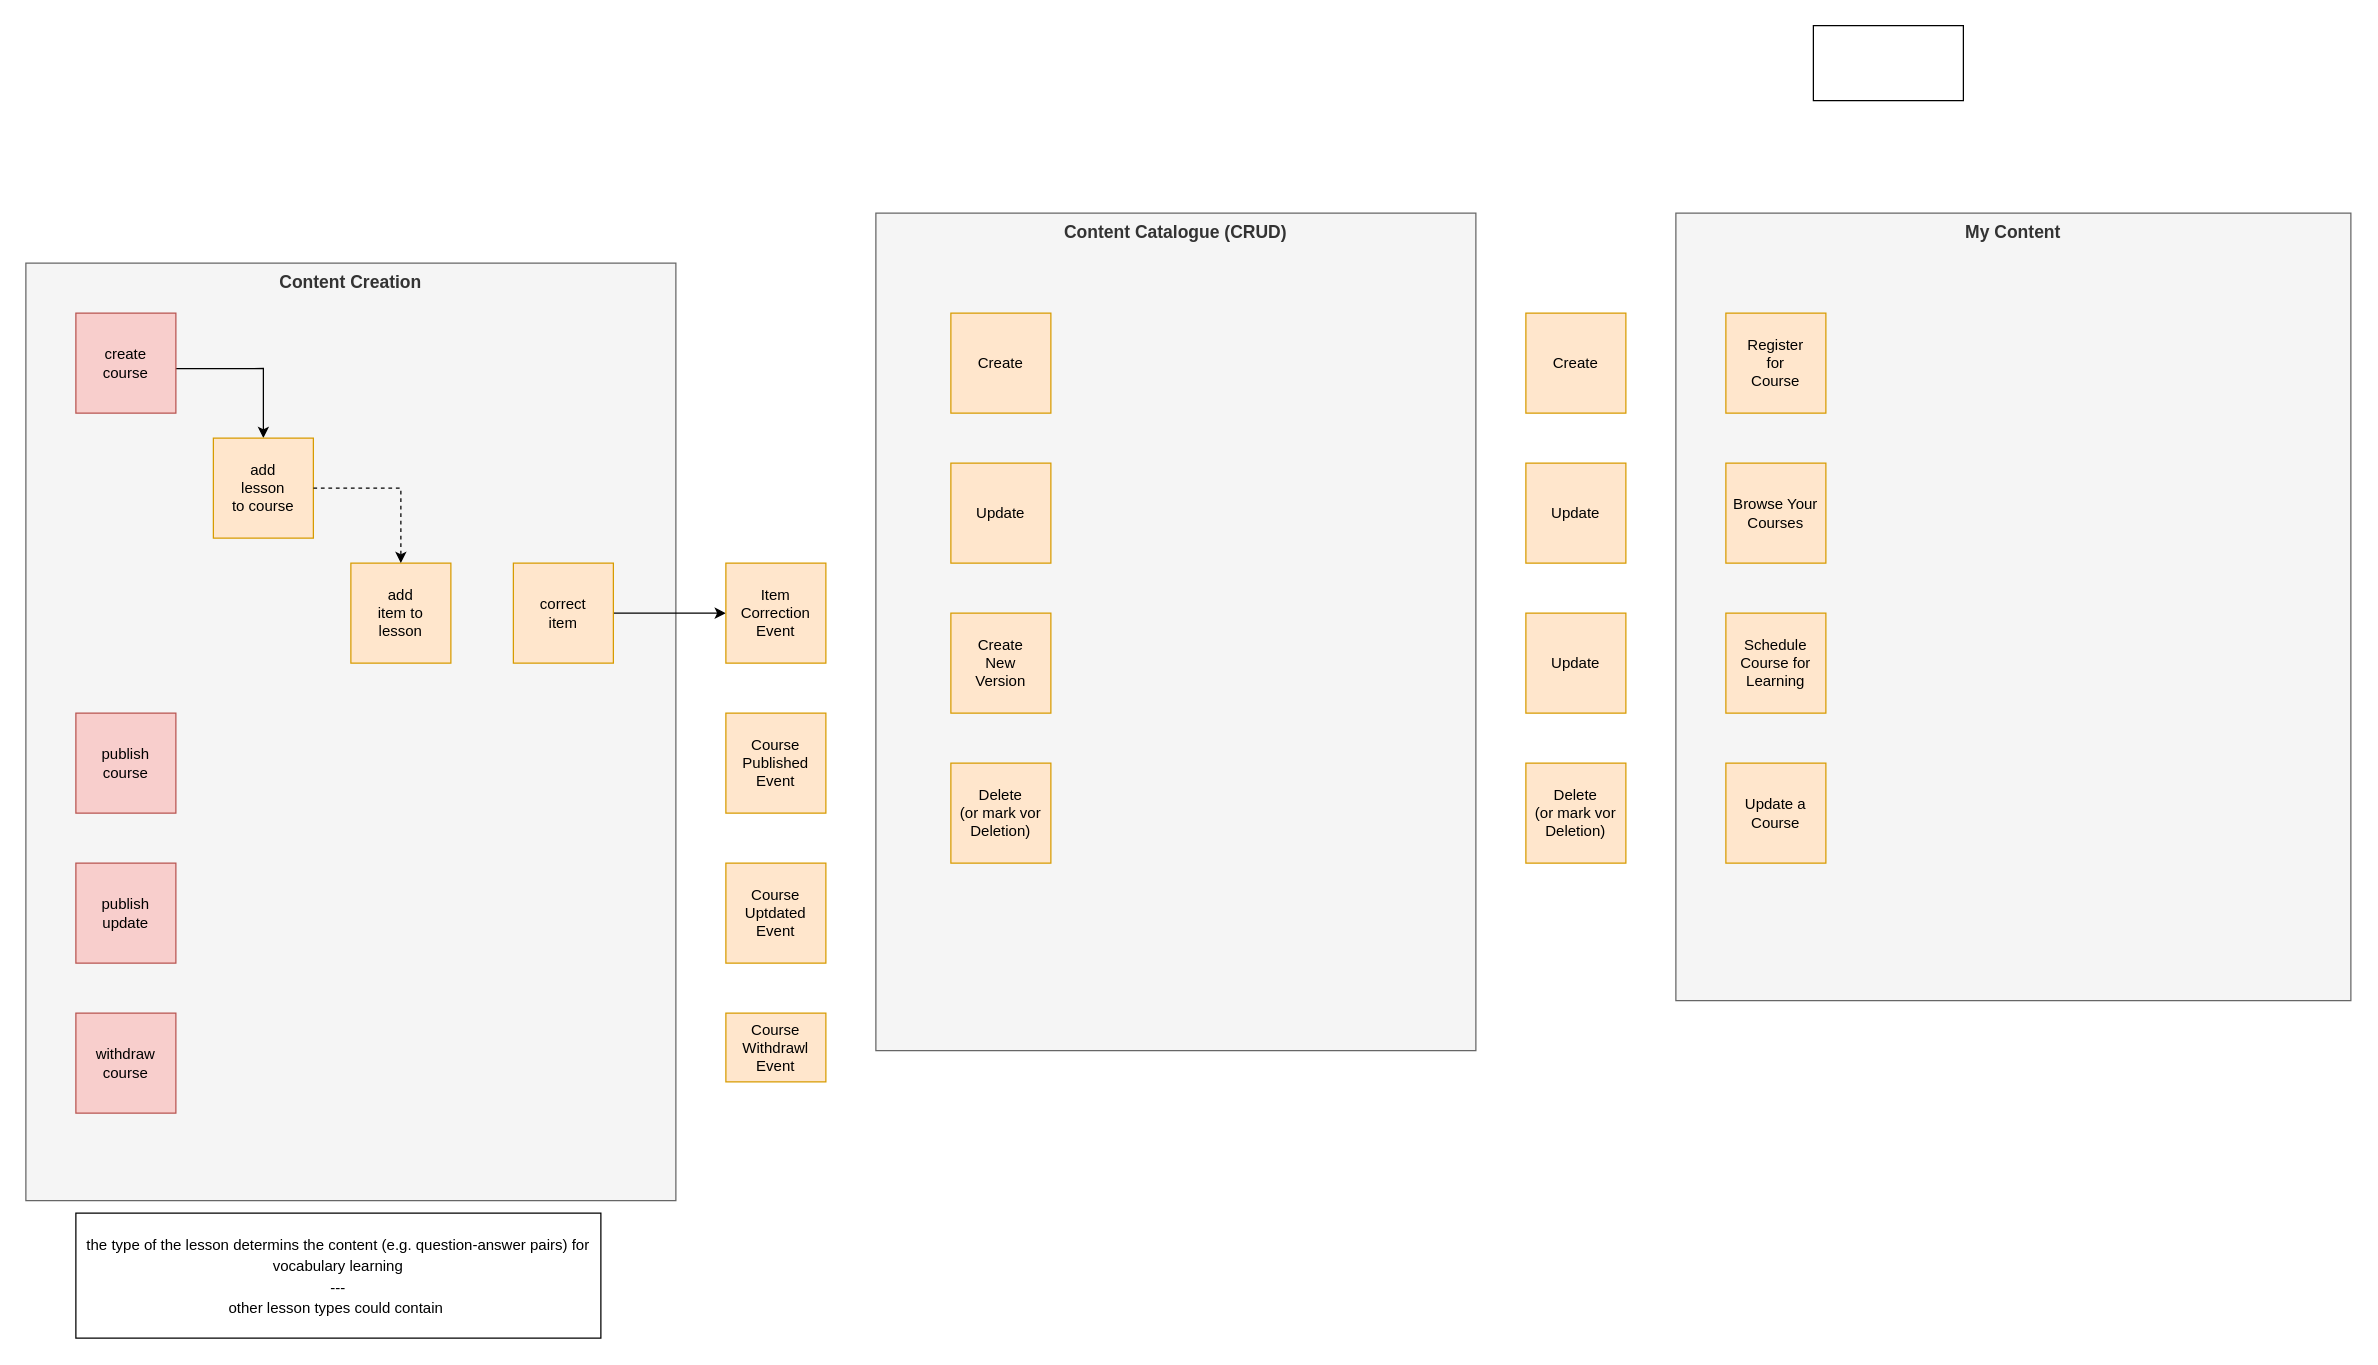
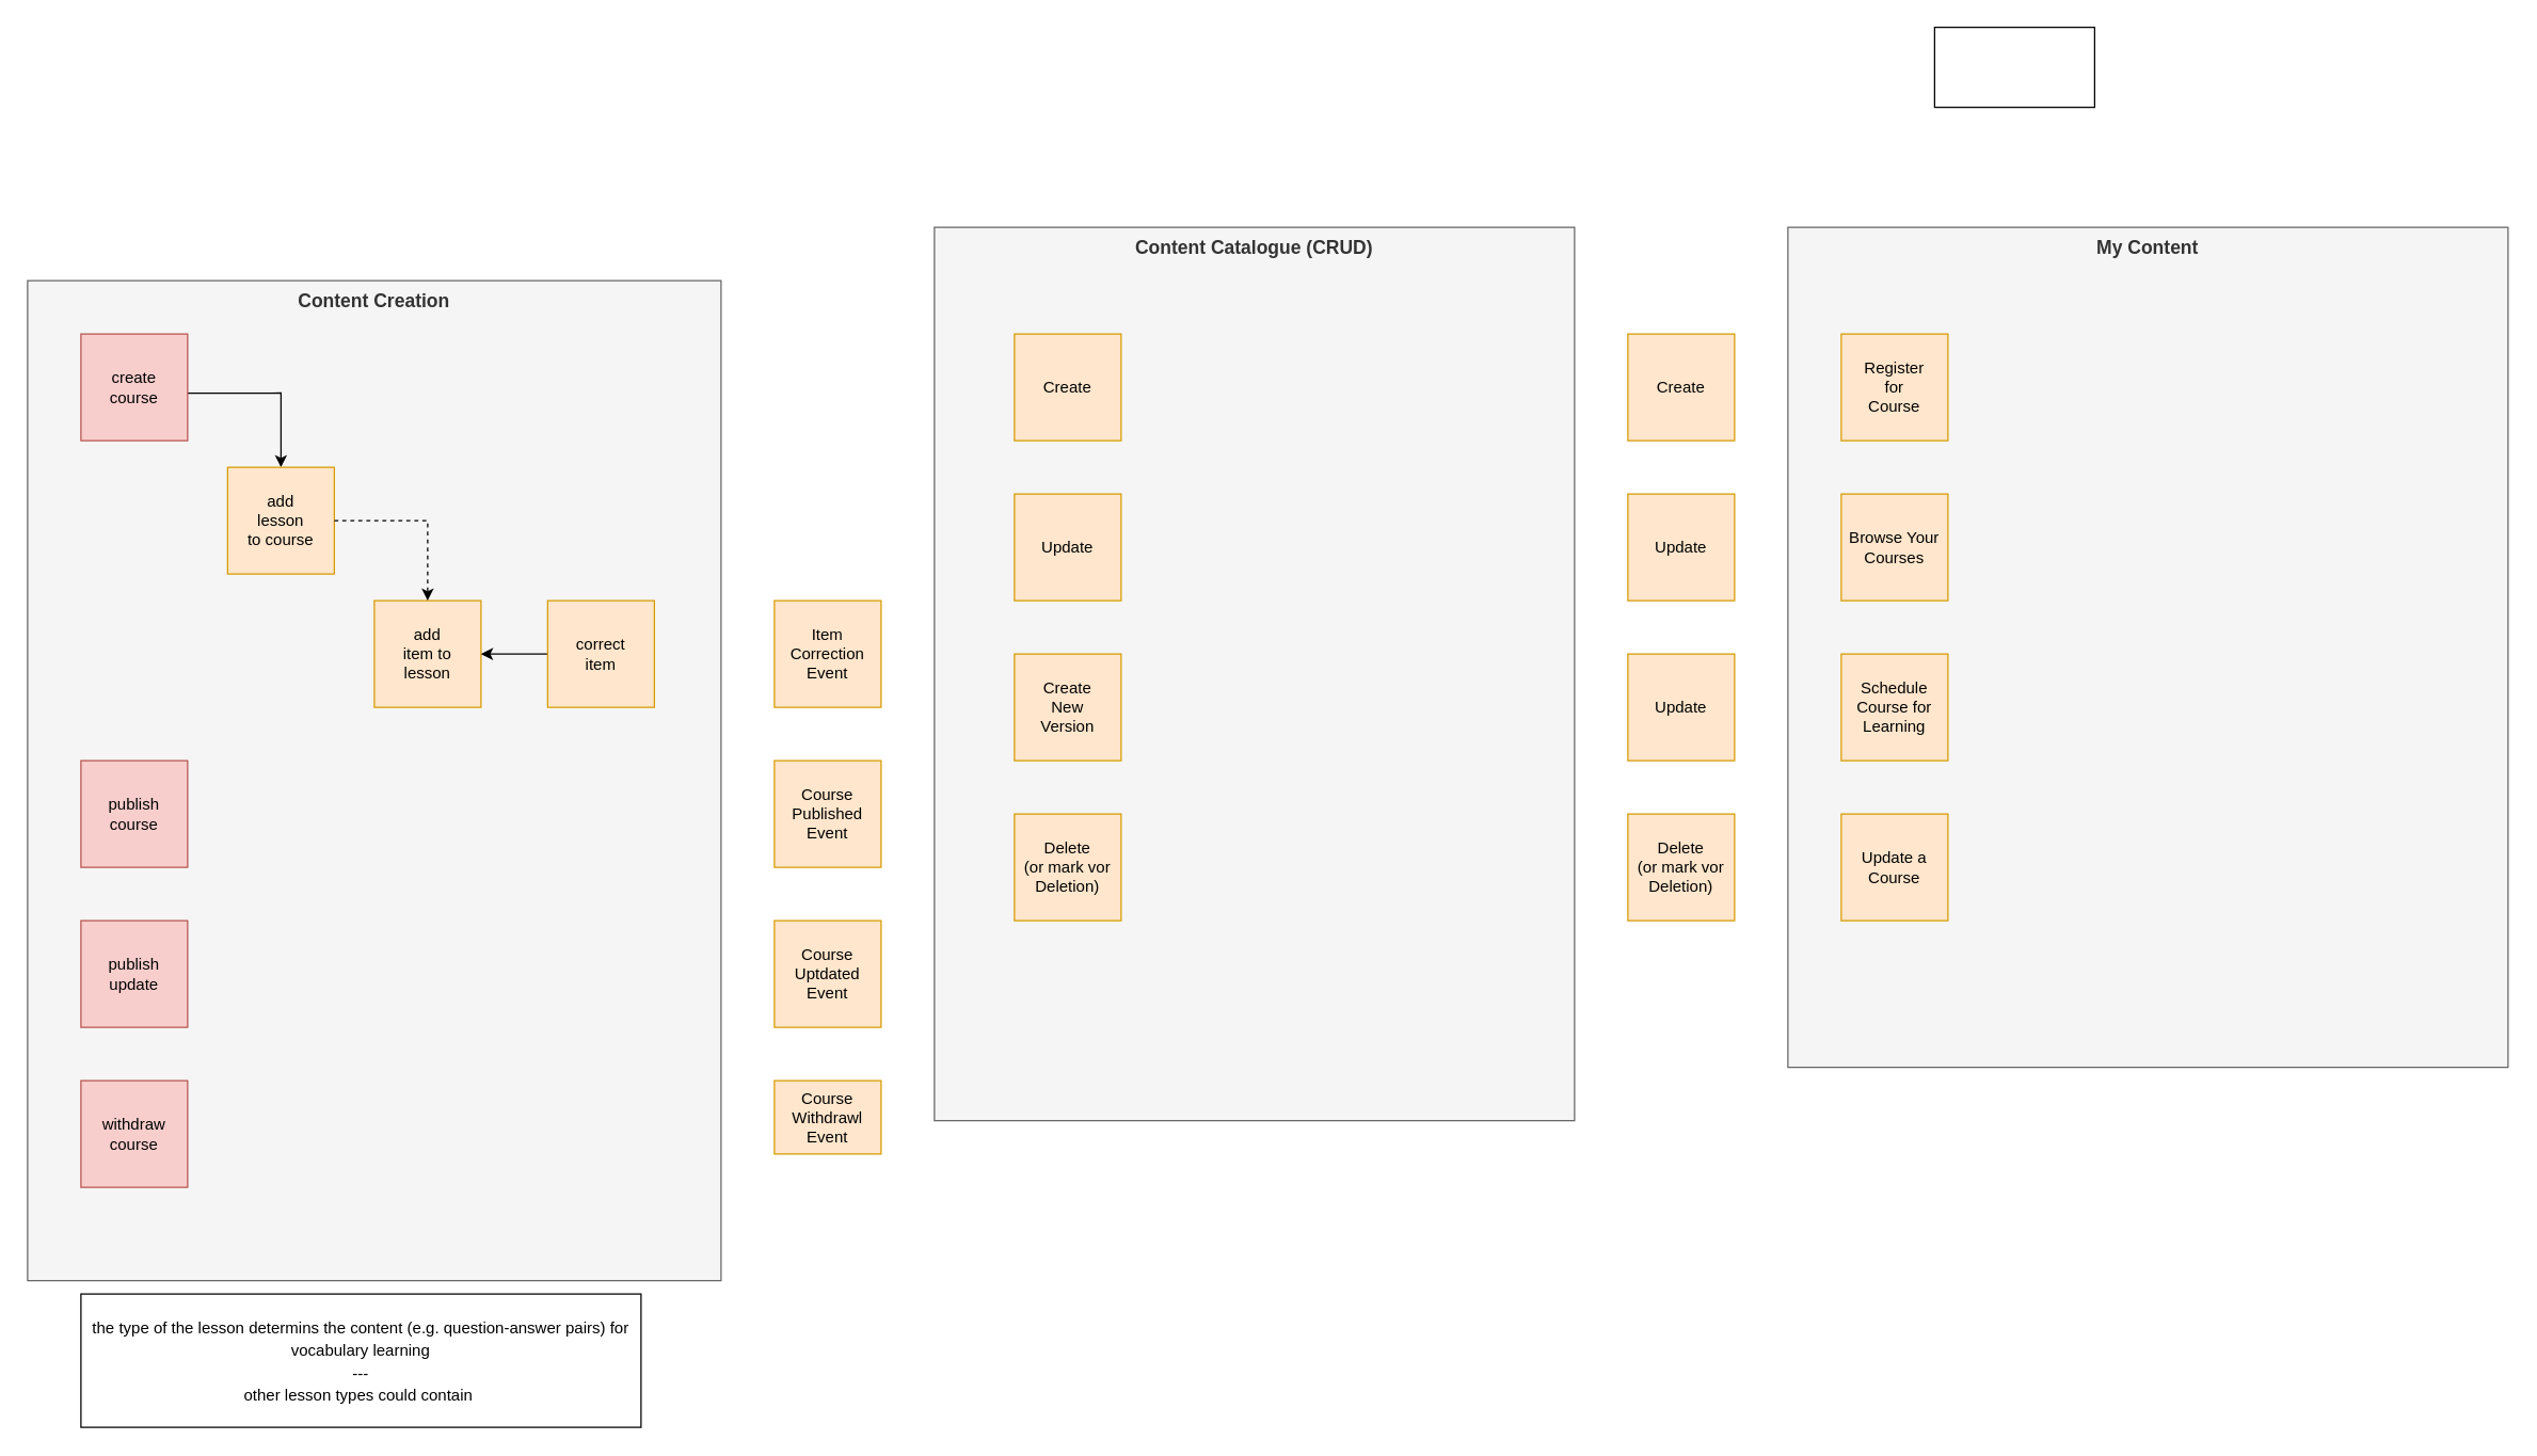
  <mxCell id="0" />
  <mxCell id="1" parent="0" />
  <mxCell id="2" value="Content Creation" style="rounded=0;whiteSpace=wrap;html=1;fillColor=#f5f5f5;fontColor=#333333;strokeColor=#666666;verticalAlign=top;fontStyle=1;fontSize=14;" parent="1" vertex="1"><mxGeometry x="20" y="210" width="520" height="750" as="geometry" /></mxCell>
  <mxCell id="3" value="add&lt;br&gt;item to &lt;br&gt;lesson" style="whiteSpace=wrap;html=1;aspect=fixed;fillColor=#ffe6cc;strokeColor=#d79b00;" parent="1" vertex="1"><mxGeometry x="280" y="450" width="80" height="80" as="geometry" /></mxCell>
  <mxCell id="4" value="publish&lt;br&gt;update" style="whiteSpace=wrap;html=1;aspect=fixed;fillColor=#f8cecc;strokeColor=#b85450;" parent="1" vertex="1"><mxGeometry x="60" y="690" width="80" height="80" as="geometry" /></mxCell>
  <mxCell id="5" value="Course Uptdated&lt;br&gt;Event" style="whiteSpace=wrap;html=1;aspect=fixed;fillColor=#ffe6cc;strokeColor=#d79b00;" parent="1" vertex="1"><mxGeometry x="580" y="690" width="80" height="80" as="geometry" /></mxCell>
  <mxCell id="6" value="withdraw&lt;br&gt;course" style="whiteSpace=wrap;html=1;aspect=fixed;fillColor=#f8cecc;strokeColor=#b85450;" parent="1" vertex="1"><mxGeometry x="60" y="810" width="80" height="80" as="geometry" /></mxCell>
  <mxCell id="7" value="Course&lt;br&gt;Withdrawl&lt;br&gt;Event" style="whiteSpace=wrap;html=1;aspect=fixed;fillColor=#ffe6cc;strokeColor=#d79b00;" parent="1" vertex="1"><mxGeometry x="580" y="810" width="80" height="55" as="geometry" /></mxCell>
  <mxCell id="8" value="Content Catalogue (CRUD)" style="rounded=0;whiteSpace=wrap;html=1;fillColor=#f5f5f5;fontColor=#333333;strokeColor=#666666;verticalAlign=top;fontStyle=1;fontSize=14;" parent="1" vertex="1"><mxGeometry x="700" y="170" width="480" height="670" as="geometry" /></mxCell>
  <mxCell id="9" value="My Content&lt;br&gt;" style="rounded=0;whiteSpace=wrap;html=1;fillColor=#f5f5f5;fontColor=#333333;strokeColor=#666666;verticalAlign=top;fontStyle=1;fontSize=14;" parent="1" vertex="1"><mxGeometry x="1340" y="170" width="540" height="630" as="geometry" /></mxCell>
  <mxCell id="10" style="edgeStyle=orthogonalEdgeStyle;rounded=0;orthogonalLoop=1;jettySize=auto;html=1;fontSize=14;entryX=0.5;entryY=0;entryDx=0;entryDy=0;exitX=0.975;exitY=0.554;exitDx=0;exitDy=0;exitPerimeter=0;" parent="1" source="11" target="12" edge="1"><mxGeometry relative="1" as="geometry"><Array as="points" /></mxGeometry></mxCell>
  <mxCell id="11" value="create&lt;br&gt;course" style="whiteSpace=wrap;html=1;aspect=fixed;fillColor=#f8cecc;strokeColor=#b85450;" parent="1" vertex="1"><mxGeometry x="60" y="250" width="80" height="80" as="geometry" /></mxCell>
  <mxCell id="12" value="add&lt;br&gt;lesson&lt;br&gt;to course" style="whiteSpace=wrap;html=1;aspect=fixed;fillColor=#ffe6cc;strokeColor=#d79b00;" parent="1" vertex="1"><mxGeometry x="170" y="350" width="80" height="80" as="geometry" /></mxCell>
  <mxCell id="13" style="edgeStyle=orthogonalEdgeStyle;rounded=0;orthogonalLoop=1;jettySize=auto;html=1;exitX=1;exitY=0.5;exitDx=0;exitDy=0;entryX=1;entryY=0.5;entryDx=0;entryDy=0;" parent="1" source="3" target="3" edge="1"><mxGeometry relative="1" as="geometry" /></mxCell>
  <mxCell id="14" value="Course&lt;br&gt;Published&lt;br&gt;Event" style="whiteSpace=wrap;html=1;aspect=fixed;fillColor=#ffe6cc;strokeColor=#d79b00;" parent="1" vertex="1"><mxGeometry x="580" y="570" width="80" height="80" as="geometry" /></mxCell>
- <mxCell id="15" style="edgeStyle=orthogonalEdgeStyle;rounded=0;orthogonalLoop=1;jettySize=auto;html=1;entryX=0;entryY=0.5;entryDx=0;entryDy=0;fontSize=14;" parent="1" source="16" target="17" edge="1"><mxGeometry relative="1" as="geometry" /></mxCell>
+ <mxCell id="15" style="edgeStyle=orthogonalEdgeStyle;rounded=0;orthogonalLoop=1;jettySize=auto;html=1;fontSize=14;" parent="1" source="16" target="3" edge="1"><mxGeometry relative="1" as="geometry" /></mxCell>
  <mxCell id="16" value="correct &lt;br&gt;item" style="whiteSpace=wrap;html=1;aspect=fixed;fillColor=#ffe6cc;strokeColor=#d79b00;" parent="1" vertex="1"><mxGeometry x="410" y="450" width="80" height="80" as="geometry" /></mxCell>
  <mxCell id="17" value="Item&lt;br&gt;Correction&lt;br&gt;Event" style="whiteSpace=wrap;html=1;aspect=fixed;fillColor=#ffe6cc;strokeColor=#d79b00;" parent="1" vertex="1"><mxGeometry x="580" y="450" width="80" height="80" as="geometry" /></mxCell>
  <mxCell id="18" value="" style="rounded=0;whiteSpace=wrap;html=1;fontSize=14;" parent="1" vertex="1"><mxGeometry x="1450" y="20" width="120" height="60" as="geometry" /></mxCell>
  <mxCell id="19" value="&lt;span style=&quot;font-size: 12px;&quot;&gt;the type of the lesson determins the content (e.g. question-answer pairs) for vocabulary learning&lt;/span&gt;&lt;br style=&quot;font-size: 12px;&quot;&gt;&lt;span style=&quot;font-size: 12px;&quot;&gt;---&lt;/span&gt;&lt;br style=&quot;font-size: 12px;&quot;&gt;&lt;span style=&quot;font-size: 12px;&quot;&gt;other lesson types could contain&amp;nbsp;&lt;/span&gt;" style="rounded=0;whiteSpace=wrap;html=1;fontSize=14;" parent="1" vertex="1"><mxGeometry x="60" y="970" width="420" height="100" as="geometry" /></mxCell>
  <mxCell id="20" value="publish&lt;br&gt;course" style="whiteSpace=wrap;html=1;aspect=fixed;fillColor=#f8cecc;strokeColor=#b85450;" parent="1" vertex="1"><mxGeometry x="60" y="570" width="80" height="80" as="geometry" /></mxCell>
  <mxCell id="21" value="Create" style="whiteSpace=wrap;html=1;aspect=fixed;fillColor=#ffe6cc;strokeColor=#d79b00;" parent="1" vertex="1"><mxGeometry x="760" y="250" width="80" height="80" as="geometry" /></mxCell>
  <mxCell id="22" value="Update" style="whiteSpace=wrap;html=1;aspect=fixed;fillColor=#ffe6cc;strokeColor=#d79b00;" parent="1" vertex="1"><mxGeometry x="760" y="370" width="80" height="80" as="geometry" /></mxCell>
  <mxCell id="23" value="Create&lt;br&gt;New&lt;br&gt;Version" style="whiteSpace=wrap;html=1;aspect=fixed;fillColor=#ffe6cc;strokeColor=#d79b00;" parent="1" vertex="1"><mxGeometry x="760" y="490" width="80" height="80" as="geometry" /></mxCell>
  <mxCell id="24" value="Delete&lt;br&gt;(or mark vor Deletion)" style="whiteSpace=wrap;html=1;aspect=fixed;fillColor=#ffe6cc;strokeColor=#d79b00;" parent="1" vertex="1"><mxGeometry x="760" y="610" width="80" height="80" as="geometry" /></mxCell>
  <mxCell id="25" value="Register&lt;br&gt;for&lt;br&gt;Course" style="whiteSpace=wrap;html=1;aspect=fixed;fillColor=#ffe6cc;strokeColor=#d79b00;" parent="1" vertex="1"><mxGeometry x="1380" y="250" width="80" height="80" as="geometry" /></mxCell>
  <mxCell id="26" value="Browse Your&lt;br&gt;Courses" style="whiteSpace=wrap;html=1;aspect=fixed;fillColor=#ffe6cc;strokeColor=#d79b00;" parent="1" vertex="1"><mxGeometry x="1380" y="370" width="80" height="80" as="geometry" /></mxCell>
  <mxCell id="27" value="Schedule&lt;br&gt;Course for Learning" style="whiteSpace=wrap;html=1;aspect=fixed;fillColor=#ffe6cc;strokeColor=#d79b00;" parent="1" vertex="1"><mxGeometry x="1380" y="490" width="80" height="80" as="geometry" /></mxCell>
  <mxCell id="28" value="Update a Course" style="whiteSpace=wrap;html=1;aspect=fixed;fillColor=#ffe6cc;strokeColor=#d79b00;" parent="1" vertex="1"><mxGeometry x="1380" y="610" width="80" height="80" as="geometry" /></mxCell>
  <mxCell id="29" value="Create" style="whiteSpace=wrap;html=1;aspect=fixed;fillColor=#ffe6cc;strokeColor=#d79b00;" parent="1" vertex="1"><mxGeometry x="1220" y="250" width="80" height="80" as="geometry" /></mxCell>
  <mxCell id="30" value="Update" style="whiteSpace=wrap;html=1;aspect=fixed;fillColor=#ffe6cc;strokeColor=#d79b00;" parent="1" vertex="1"><mxGeometry x="1220" y="370" width="80" height="80" as="geometry" /></mxCell>
  <mxCell id="31" value="Update" style="whiteSpace=wrap;html=1;aspect=fixed;fillColor=#ffe6cc;strokeColor=#d79b00;" parent="1" vertex="1"><mxGeometry x="1220" y="490" width="80" height="80" as="geometry" /></mxCell>
  <mxCell id="32" value="Delete&lt;br&gt;(or mark vor Deletion)" style="whiteSpace=wrap;html=1;aspect=fixed;fillColor=#ffe6cc;strokeColor=#d79b00;" parent="1" vertex="1"><mxGeometry x="1220" y="610" width="80" height="80" as="geometry" /></mxCell>
  <mxCell id="33" style="edgeStyle=orthogonalEdgeStyle;rounded=0;orthogonalLoop=1;jettySize=auto;html=1;fontSize=14;exitX=1;exitY=0.5;exitDx=0;exitDy=0;dashed=1;" edge="1" parent="1" source="12" target="3"><mxGeometry relative="1" as="geometry"><Array as="points" /><mxPoint x="110" y="340" as="sourcePoint" /><mxPoint x="100" y="450" as="targetPoint" /></mxGeometry></mxCell>
